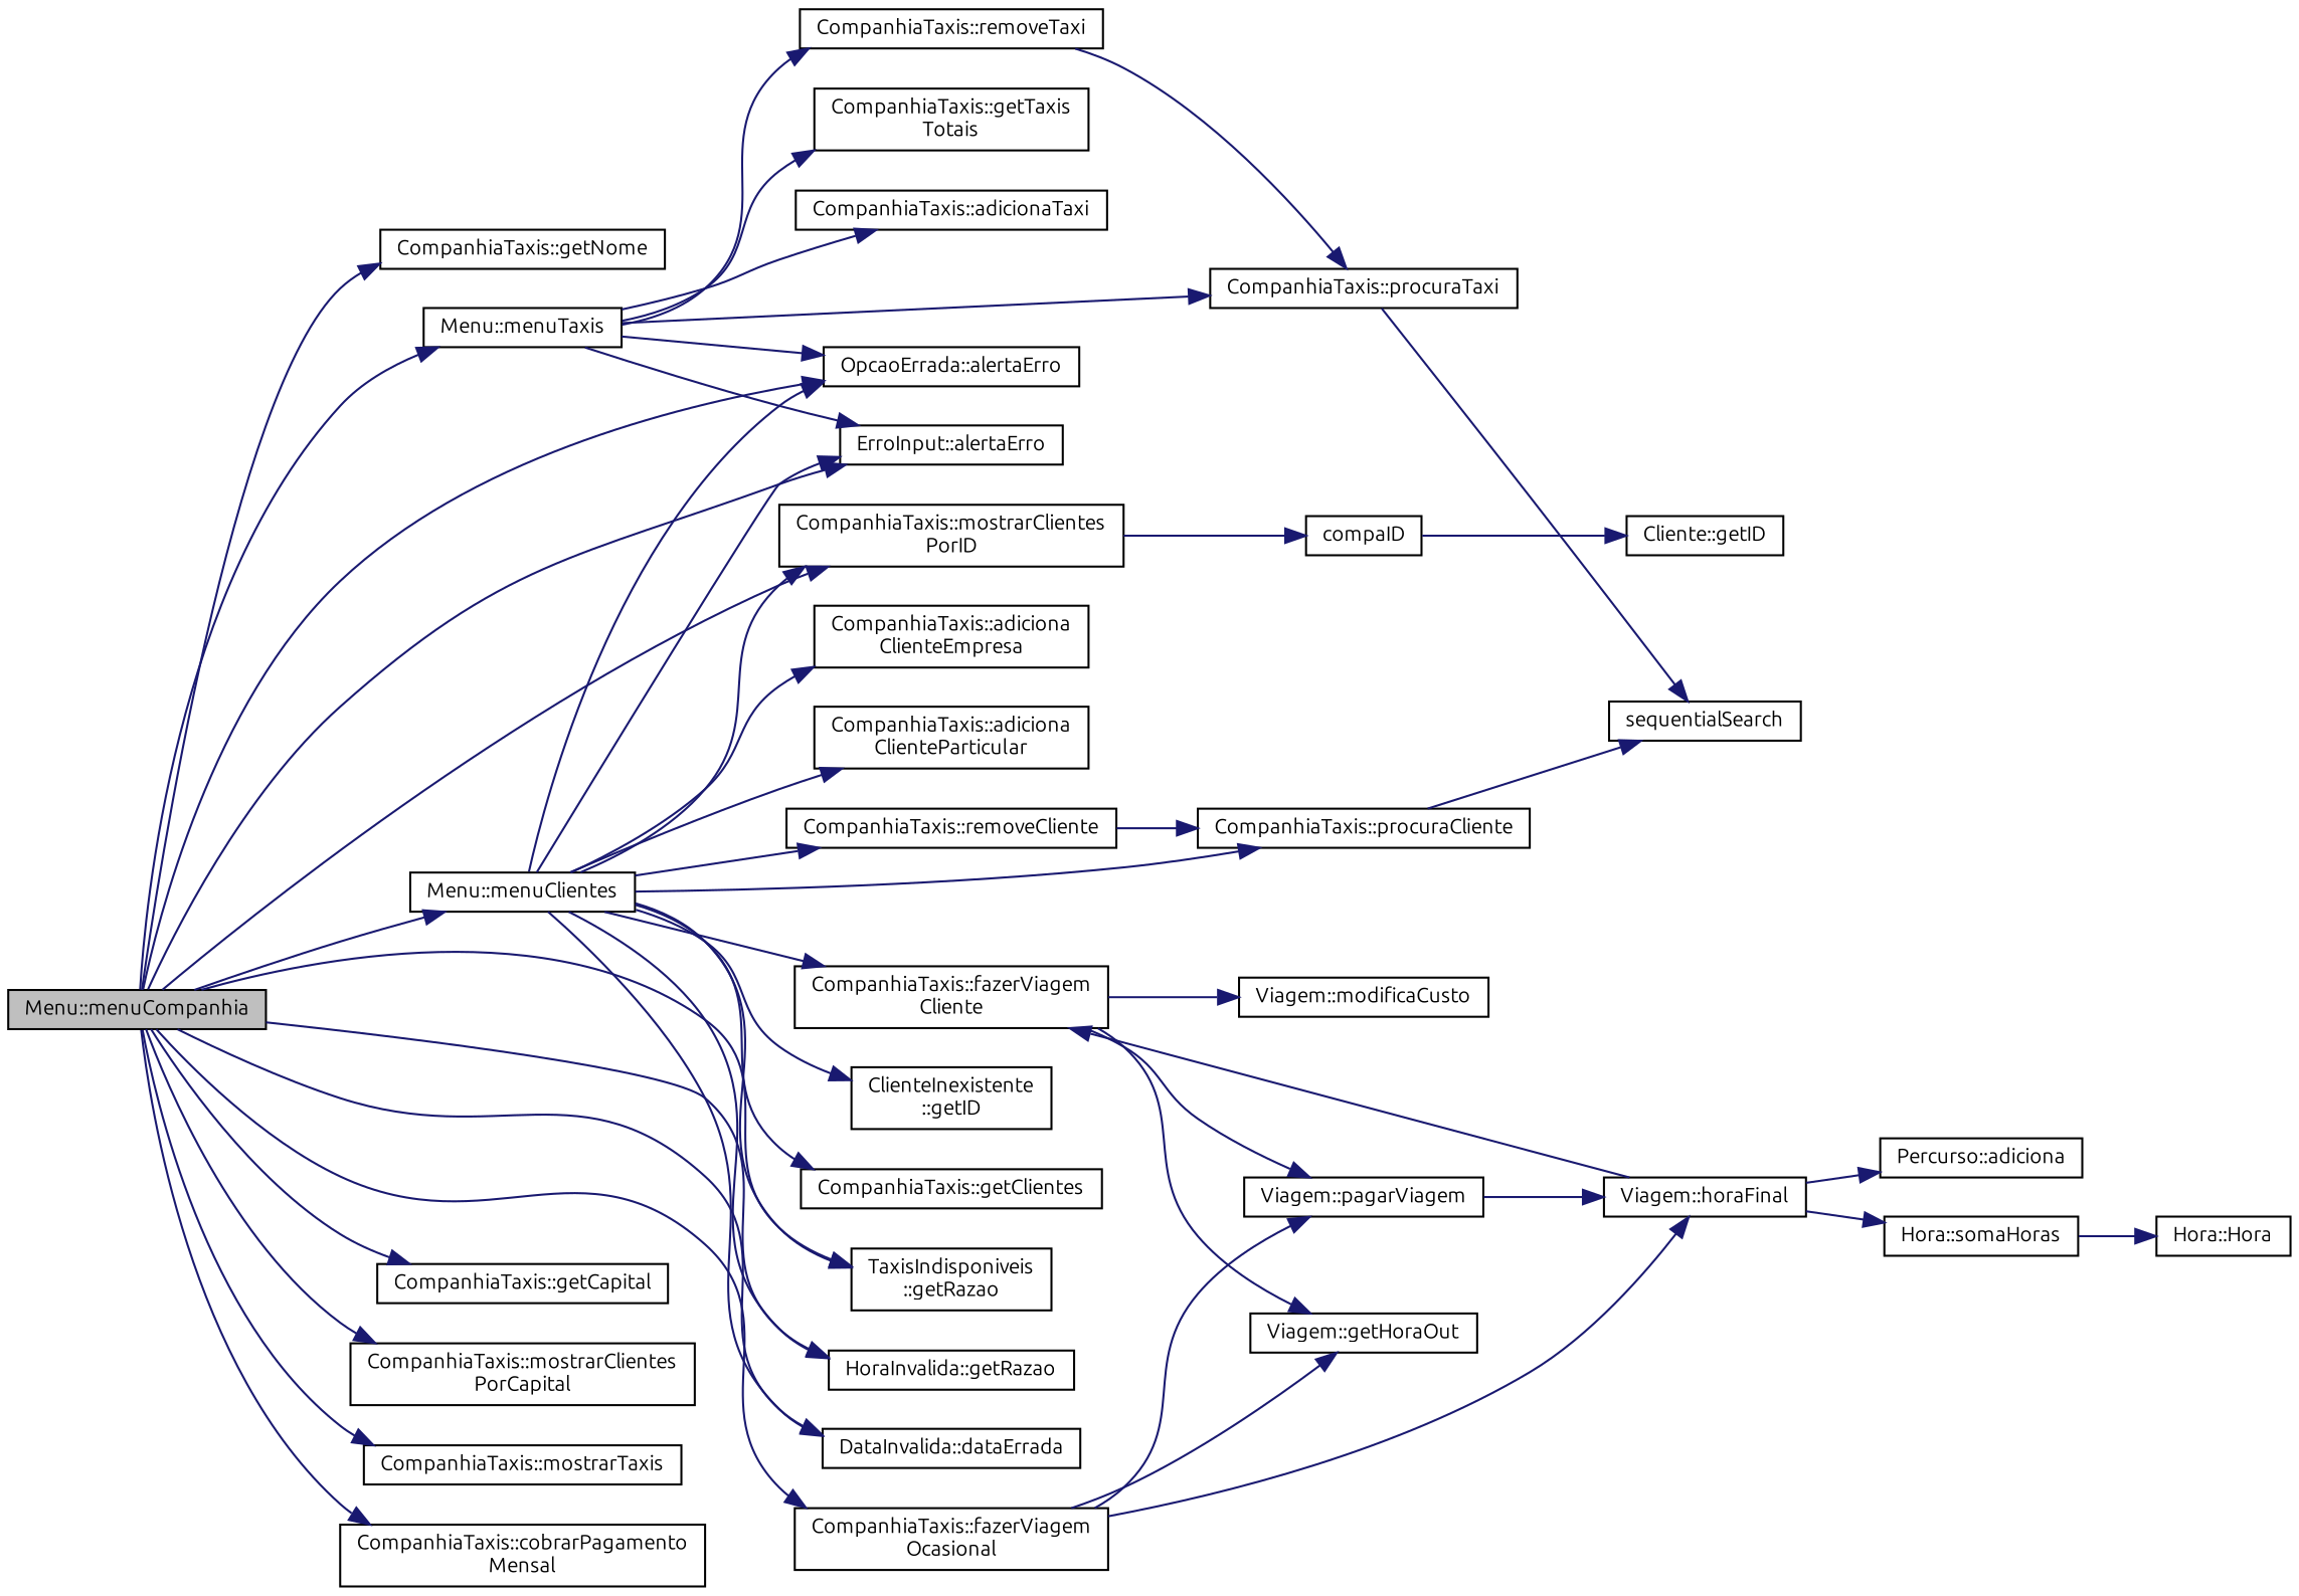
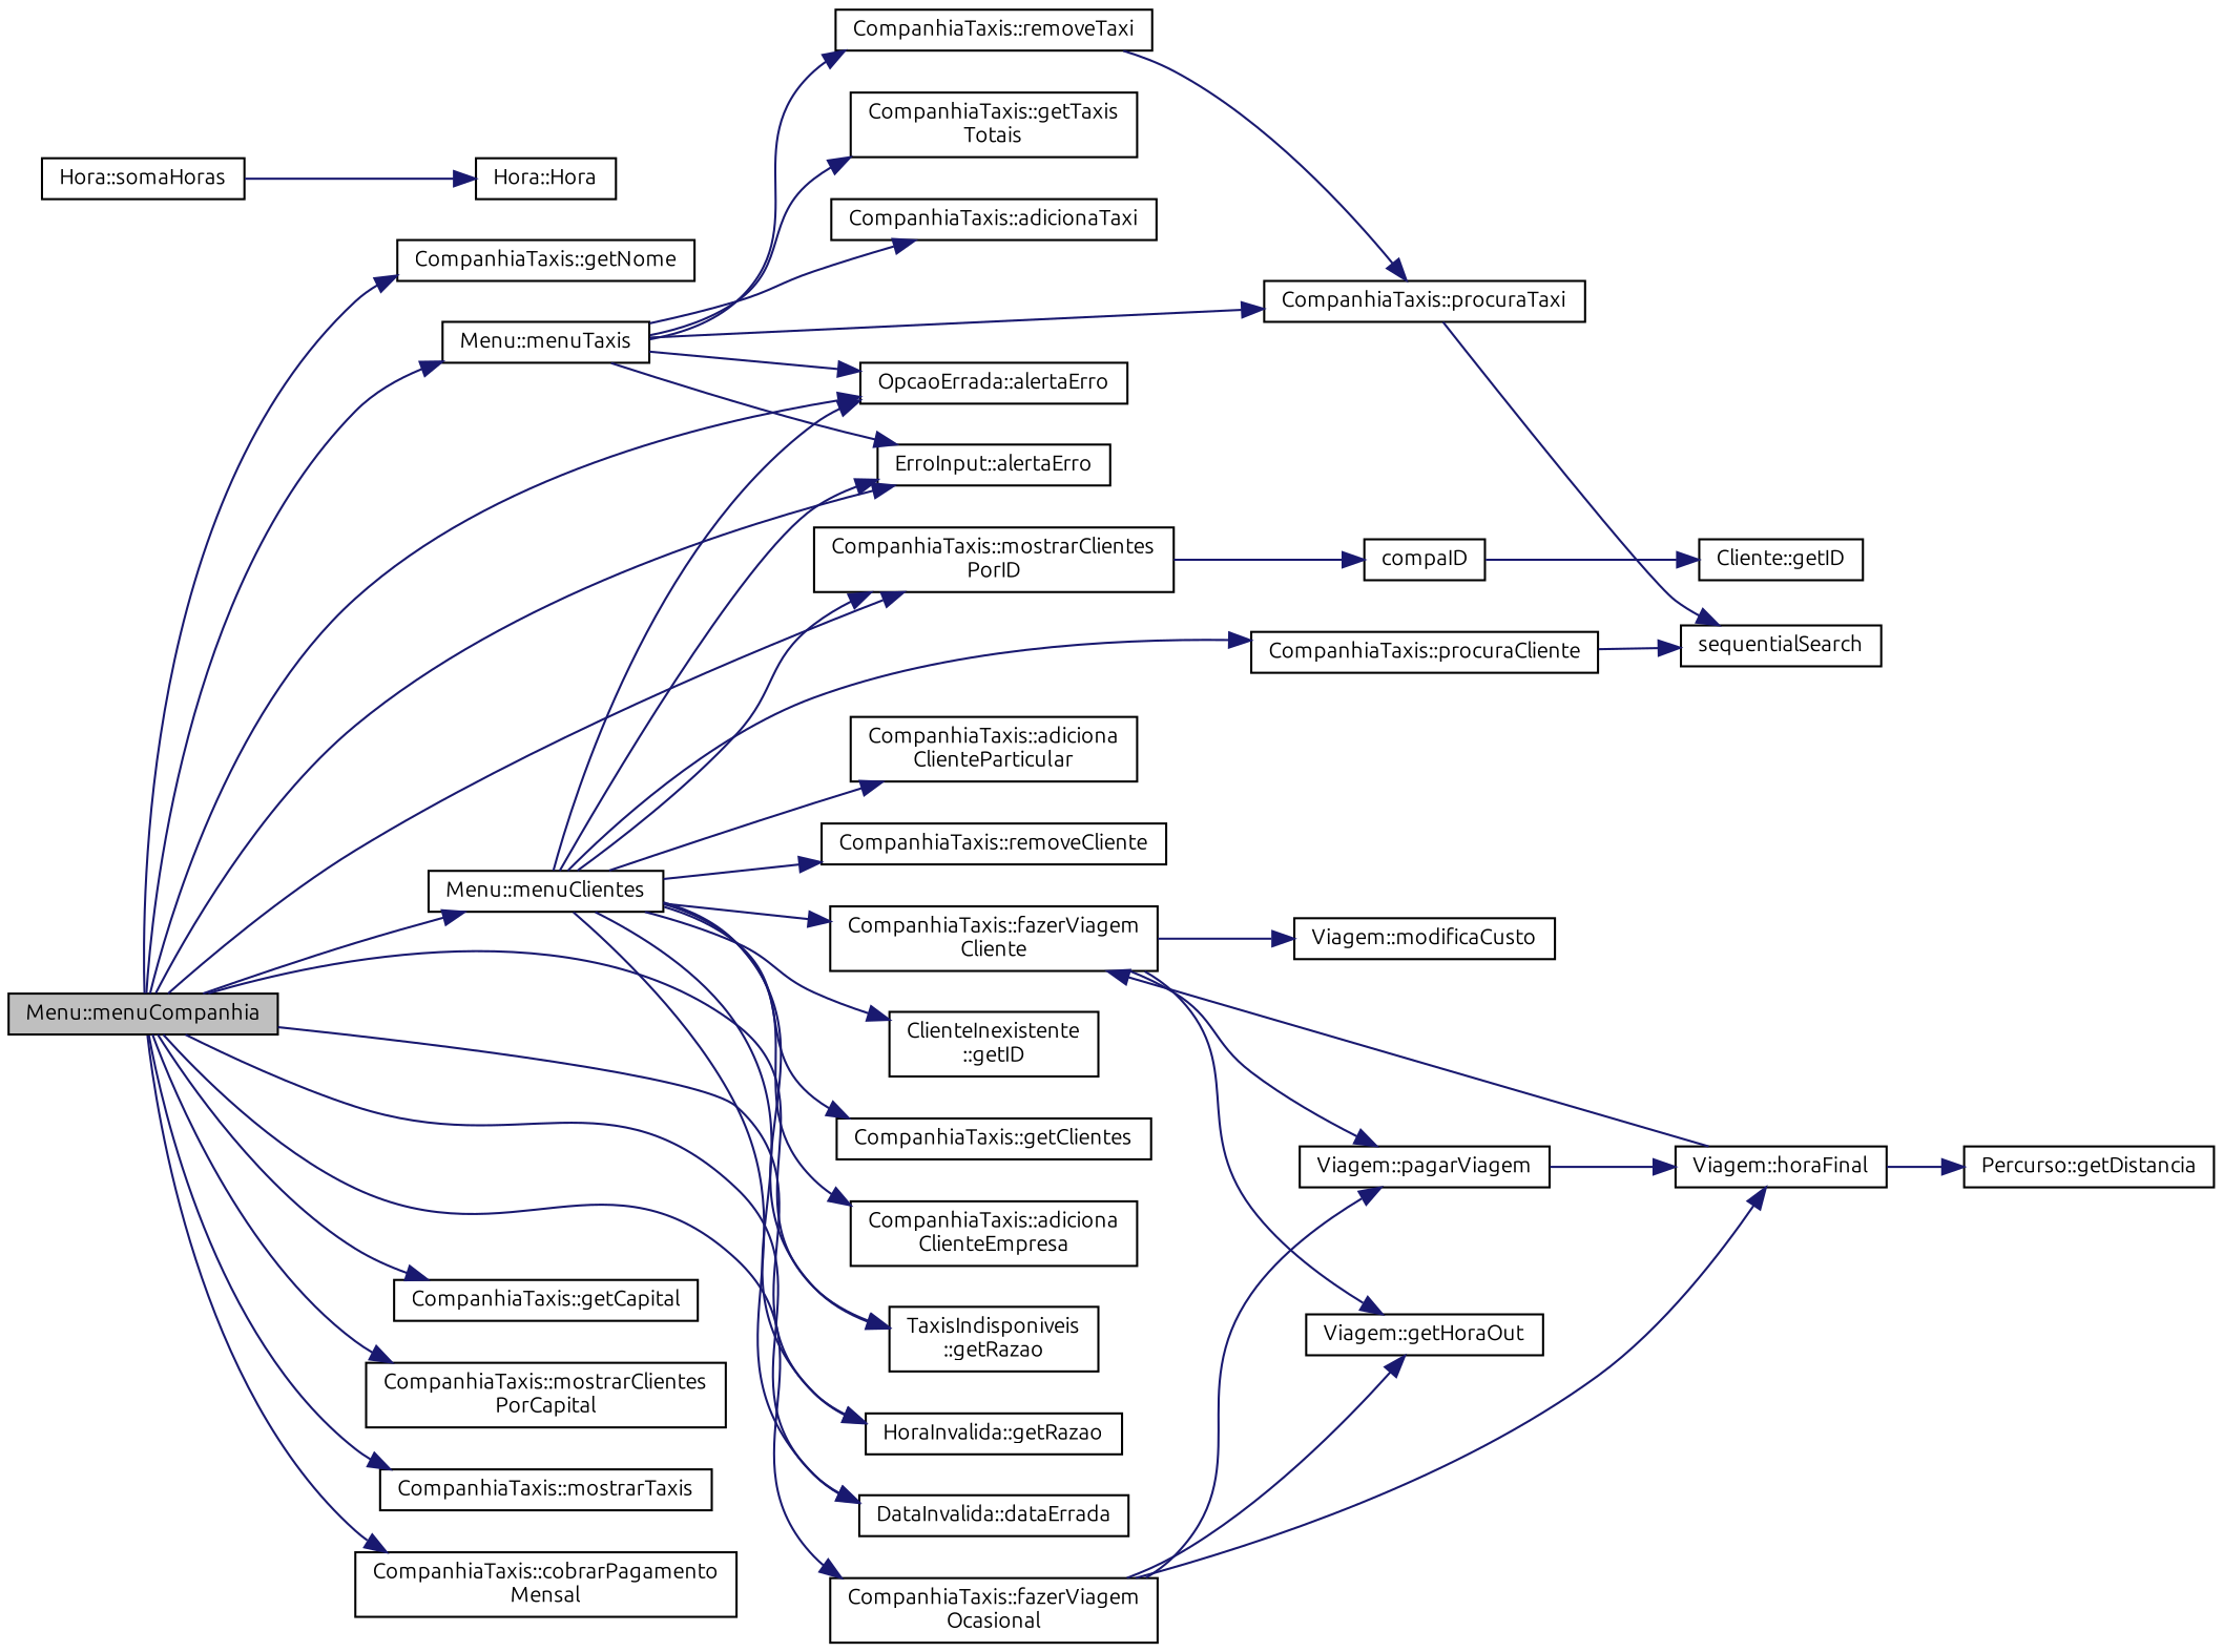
  digraph {
    fontname=Ubuntu
    rankdir=LR
    node [color=black fillcolor=white fontname=Ubuntu fontsize=10 shape=record style=filled]
    edge [color=midnightblue fontname=Ubuntu fontsize=10 labelfontname=Helvetica labelfontsize=10 style=solid]
    n1 [fillcolor=grey75 fontcolor=black height=0.2 label="Menu::menuCompanhia" width=0.4]
    n2 [height=0.2 label="CompanhiaTaxis::getNome" width=0.4]
    n3 [height=0.2 label="CompanhiaTaxis::mostrarClientes\lPorID" width=0.4]
    n4 [height=0.2 label="Menu::menuClientes" width=0.4]
    n5 [height=0.2 label="OpcaoErrada::alertaErro" width=0.4]
    n6 [height=0.2 label="ErroInput::alertaErro" width=0.4]
    n7 [height=0.2 label="TaxisIndisponiveis\l::getRazao" width=0.4]
    n8 [height=0.2 label="HoraInvalida::getRazao" width=0.4]
    n9 [height=0.2 label="DataInvalida::dataErrada" width=0.4]
    n10 [height=0.2 label="CompanhiaTaxis::getCapital" width=0.4]
    n11 [height=0.2 label="CompanhiaTaxis::fazerViagem\lOcasional" width=0.4]
    n12 [height=0.2 label="CompanhiaTaxis::mostrarClientes\lPorCapital" width=0.4]
    n13 [height=0.2 label="CompanhiaTaxis::mostrarTaxis" width=0.4]
    n14 [height=0.2 label="Menu::menuTaxis" width=0.4]
    n15 [height=0.2 label="CompanhiaTaxis::cobrarPagamento\lMensal" width=0.4]
    n16 [height=0.2 label=compaID width=0.4]
    n17 [height=0.2 label="CompanhiaTaxis::adiciona\lClienteEmpresa" width=0.4]
    n18 [height=0.2 label="CompanhiaTaxis::adiciona\lClienteParticular" width=0.4]
    n19 [height=0.2 label="CompanhiaTaxis::removeCliente" width=0.4]
    n20 [height=0.2 label="CompanhiaTaxis::procuraCliente" width=0.4]
    n21 [height=0.2 label="CompanhiaTaxis::fazerViagem\lCliente" width=0.4]
    n22 [height=0.2 label="ClienteInexistente\l::getID" width=0.4]
    n23 [height=0.2 label="CompanhiaTaxis::getClientes" width=0.4]
    n24 [height=0.2 label="Viagem::horaFinal" width=0.4]
    n25 [height=0.2 label="Viagem::getHoraOut" width=0.4]
    n26 [height=0.2 label="Viagem::pagarViagem" width=0.4]
    n27 [height=0.2 label="CompanhiaTaxis::adicionaTaxi" width=0.4]
    n28 [height=0.2 label="CompanhiaTaxis::removeTaxi" width=0.4]
    n29 [height=0.2 label="CompanhiaTaxis::procuraTaxi" width=0.4]
    n30 [height=0.2 label="CompanhiaTaxis::getTaxis\lTotais" width=0.4]
    n31 [height=0.2 label="Cliente::getID" width=0.4]
    n32 [height=0.2 label=sequentialSearch width=0.4]
    n33 [height=0.2 label="Viagem::modificaCusto" width=0.4]
-   n34 [height=0.2 label="Percurso::adiciona" width=0.4]
+   n34 [height=0.2 label="Percurso::getDistancia" width=0.4]
    n35 [height=0.2 label="Hora::somaHoras" width=0.4]
    n36 [height=0.2 label="Hora::Hora" width=0.4]
    n1 -> n2
    n1 -> n3
    n1 -> n4
    n1 -> n5
    n1 -> n6
    n1 -> n7
    n1 -> n8
    n1 -> n9
    n1 -> n10
    n1 -> n11
    n1 -> n12
    n1 -> n13
    n1 -> n14
    n1 -> n15
    n3 -> n16
    n4 -> n3
    n4 -> n5
    n4 -> n6
    n4 -> n7
    n4 -> n8
    n4 -> n9
    n4 -> n17
    n4 -> n18
    n4 -> n19
    n4 -> n20
    n4 -> n21
    n4 -> n22
    n4 -> n23
    n11 -> n24
    n11 -> n25
    n11 -> n26
    n14 -> n5
    n14 -> n6
    n14 -> n27
    n14 -> n28
    n14 -> n29
    n14 -> n30
    n16 -> n31
-   n19 -> n20
    n20 -> n32
    n21 -> n25
    n21 -> n26
    n21 -> n33
    n24 -> n21
    n24 -> n34
-   n24 -> n35
    n26 -> n24
    n28 -> n29
    n29 -> n32
    n35 -> n36
  }
